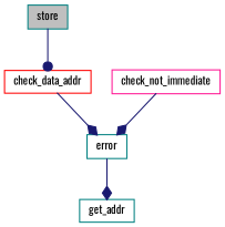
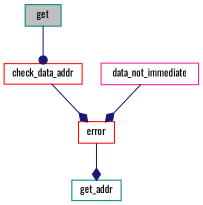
  digraph {
    fontname=Oswald
    rankdir=TB
    node [color=teal fillcolor=white fontname=Oswald fontsize=10 shape=record style=filled]
    edge [arrowhead=diamond color=midnightblue fontname=Oswald fontsize=10 labelfontname=FreeSans labelfontsize=10 style=solid]
-   n1 [fillcolor=grey75 fontcolor=black height=0.2 label=store width=0.4]
+   n1 [fillcolor=grey75 fontcolor=black height=0.2 label=get width=0.4]
    n2 [color=red height=0.2 label=check_data_addr width=0.4]
-   n3 [height=0.2 label=error width=0.4]
-   n4 [color=deeppink height=0.2 label=check_not_immediate width=0.4]
+   n3 [color=red height=0.2 label=error width=0.4]
+   n4 [color=deeppink height=0.2 label=data_not_immediate width=0.4]
    n5 [height=0.2 label=get_addr width=0.4]
    n1 -> n2 [arrowhead=dot]
    n2 -> n3
    n3 -> n5
    n4 -> n3
  }
